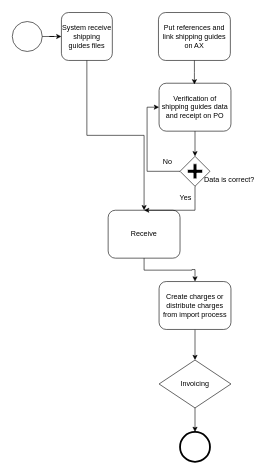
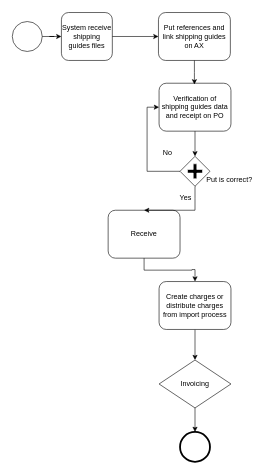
  <mxCell id="0" />
  <mxCell id="1" parent="0" />
  <mxCell id="2" value="" style="shape=mxgraph.bpmn.shape;html=1;verticalLabelPosition=bottom;labelBackgroundColor=#ffffff;verticalAlign=top;perimeter=ellipsePerimeter;outline=standard;symbol=general;" parent="1" vertex="1"><mxGeometry x="20" y="35" width="50" height="50" as="geometry" /></mxCell>
  <mxCell id="3" value="System receive shipping guides files" style="shape=ext;rounded=1;html=1;whiteSpace=wrap;" parent="1" vertex="1"><mxGeometry x="102" y="20" width="85" height="80" as="geometry" /></mxCell>
  <mxCell id="4" value="Put references and link shipping guides on AX" style="shape=ext;rounded=1;html=1;whiteSpace=wrap;" parent="1" vertex="1"><mxGeometry x="264" y="20" width="120" height="80" as="geometry" /></mxCell>
  <mxCell id="5" value="Verification of shipping guides data and receipt on PO" style="shape=ext;rounded=1;html=1;whiteSpace=wrap;" parent="1" vertex="1"><mxGeometry x="265" y="138" width="120" height="80" as="geometry" /></mxCell>
  <mxCell id="6" style="edgeStyle=orthogonalEdgeStyle;rounded=0;orthogonalLoop=1;jettySize=auto;html=1;entryX=0;entryY=0.5;entryDx=0;entryDy=0;" edge="1" parent="1" source="7" target="5"><mxGeometry relative="1" as="geometry"><Array as="points"><mxPoint x="245" y="285" /><mxPoint x="245" y="178" /></Array></mxGeometry></mxCell>
  <mxCell id="7" value="" style="shape=mxgraph.bpmn.shape;html=1;verticalLabelPosition=bottom;labelBackgroundColor=#ffffff;verticalAlign=top;perimeter=rhombusPerimeter;background=gateway;outline=none;symbol=parallelGw;" parent="1" vertex="1"><mxGeometry x="300" y="260" width="50" height="50" as="geometry" /></mxCell>
  <mxCell id="8" value="Receive" style="html=1;whiteSpace=wrap;rounded=1;" parent="1" vertex="1"><mxGeometry x="180" y="350" width="120" height="80" as="geometry" /></mxCell>
  <mxCell id="9" value="" style="shape=mxgraph.bpmn.shape;html=1;verticalLabelPosition=bottom;labelBackgroundColor=#ffffff;verticalAlign=top;perimeter=ellipsePerimeter;outline=end;symbol=general;" parent="1" vertex="1"><mxGeometry x="300" y="720" width="50" height="50" as="geometry" /></mxCell>
  <mxCell id="10" style="edgeStyle=orthogonalEdgeStyle;rounded=0;html=1;jettySize=auto;orthogonalLoop=1;" parent="1" source="2" target="3" edge="1"><mxGeometry relative="1" as="geometry" /></mxCell>
- <mxCell id="11" style="edgeStyle=orthogonalEdgeStyle;rounded=0;html=1;jettySize=auto;orthogonalLoop=1;" parent="1" source="3" target="8" edge="1"><mxGeometry relative="1" as="geometry" /></mxCell>
+ <mxCell id="11" style="edgeStyle=orthogonalEdgeStyle;rounded=0;html=1;jettySize=auto;orthogonalLoop=1;" parent="1" source="3" target="4" edge="1"><mxGeometry relative="1" as="geometry" /></mxCell>
  <mxCell id="12" style="edgeStyle=orthogonalEdgeStyle;rounded=0;html=1;jettySize=auto;orthogonalLoop=1;entryX=0.5;entryY=0;entryDx=0;entryDy=0;" parent="1" source="8" target="20" edge="1"><mxGeometry relative="1" as="geometry"><mxPoint x="712" y="60" as="targetPoint" /></mxGeometry></mxCell>
  <mxCell id="13" style="edgeStyle=orthogonalEdgeStyle;rounded=0;html=1;jettySize=auto;orthogonalLoop=1;" parent="1" source="4" edge="1"><mxGeometry relative="1" as="geometry"><mxPoint x="324" y="140" as="targetPoint" /></mxGeometry></mxCell>
  <mxCell id="14" style="edgeStyle=orthogonalEdgeStyle;rounded=0;html=1;jettySize=auto;orthogonalLoop=1;" parent="1" source="5" target="7" edge="1"><mxGeometry relative="1" as="geometry" /></mxCell>
  <mxCell id="15" style="edgeStyle=orthogonalEdgeStyle;rounded=0;html=1;jettySize=auto;orthogonalLoop=1;entryX=0.5;entryY=0;entryDx=0;entryDy=0;exitX=0.5;exitY=1;exitDx=0;exitDy=0;" parent="1" source="7" target="8" edge="1"><mxGeometry relative="1" as="geometry"><Array as="points"><mxPoint x="325" y="330" /><mxPoint x="325" y="330" /></Array><mxPoint x="325" y="320" as="sourcePoint" /></mxGeometry></mxCell>
- <mxCell id="16" value="No" style="text;html=1;align=center;verticalAlign=middle;resizable=0;points=[];autosize=1;strokeColor=none;" vertex="1" parent="1"><mxGeometry x="264" y="260" width="30" height="20" as="geometry" /></mxCell>
+ <mxCell id="16" value="No" style="text;html=1;align=center;verticalAlign=middle;resizable=0;points=[];autosize=1;strokeColor=none;" vertex="1" parent="1"><mxGeometry x="264" y="245" width="30" height="20" as="geometry" /></mxCell>
  <mxCell id="17" value="Yes" style="text;html=1;align=center;verticalAlign=middle;resizable=0;points=[];autosize=1;strokeColor=none;" vertex="1" parent="1"><mxGeometry x="294" y="320" width="30" height="20" as="geometry" /></mxCell>
- <mxCell id="18" value="Data is correct?" style="text;html=1;align=center;verticalAlign=middle;resizable=0;points=[];autosize=1;strokeColor=none;" vertex="1" parent="1"><mxGeometry x="332" y="290" width="100" height="20" as="geometry" /></mxCell>
+ <mxCell id="18" value="Put is correct?" style="text;html=1;align=center;verticalAlign=middle;resizable=0;points=[];autosize=1;strokeColor=none;" vertex="1" parent="1"><mxGeometry x="332" y="290" width="100" height="20" as="geometry" /></mxCell>
  <mxCell id="19" style="edgeStyle=orthogonalEdgeStyle;rounded=0;orthogonalLoop=1;jettySize=auto;html=1;" edge="1" parent="1" source="20" target="22"><mxGeometry relative="1" as="geometry" /></mxCell>
  <mxCell id="20" value="Create charges or distribute charges from import process" style="html=1;whiteSpace=wrap;rounded=1;" vertex="1" parent="1"><mxGeometry x="265" y="469" width="120" height="80" as="geometry" /></mxCell>
  <mxCell id="21" style="edgeStyle=orthogonalEdgeStyle;rounded=0;orthogonalLoop=1;jettySize=auto;html=1;exitX=0.5;exitY=1;exitDx=0;exitDy=0;" edge="1" parent="1" source="22" target="9"><mxGeometry relative="1" as="geometry" /></mxCell>
  <mxCell id="22" value="Invoicing" style="rhombus;html=1;whiteSpace=wrap;" vertex="1" parent="1"><mxGeometry x="265" y="600" width="120" height="80" as="geometry" /></mxCell>
